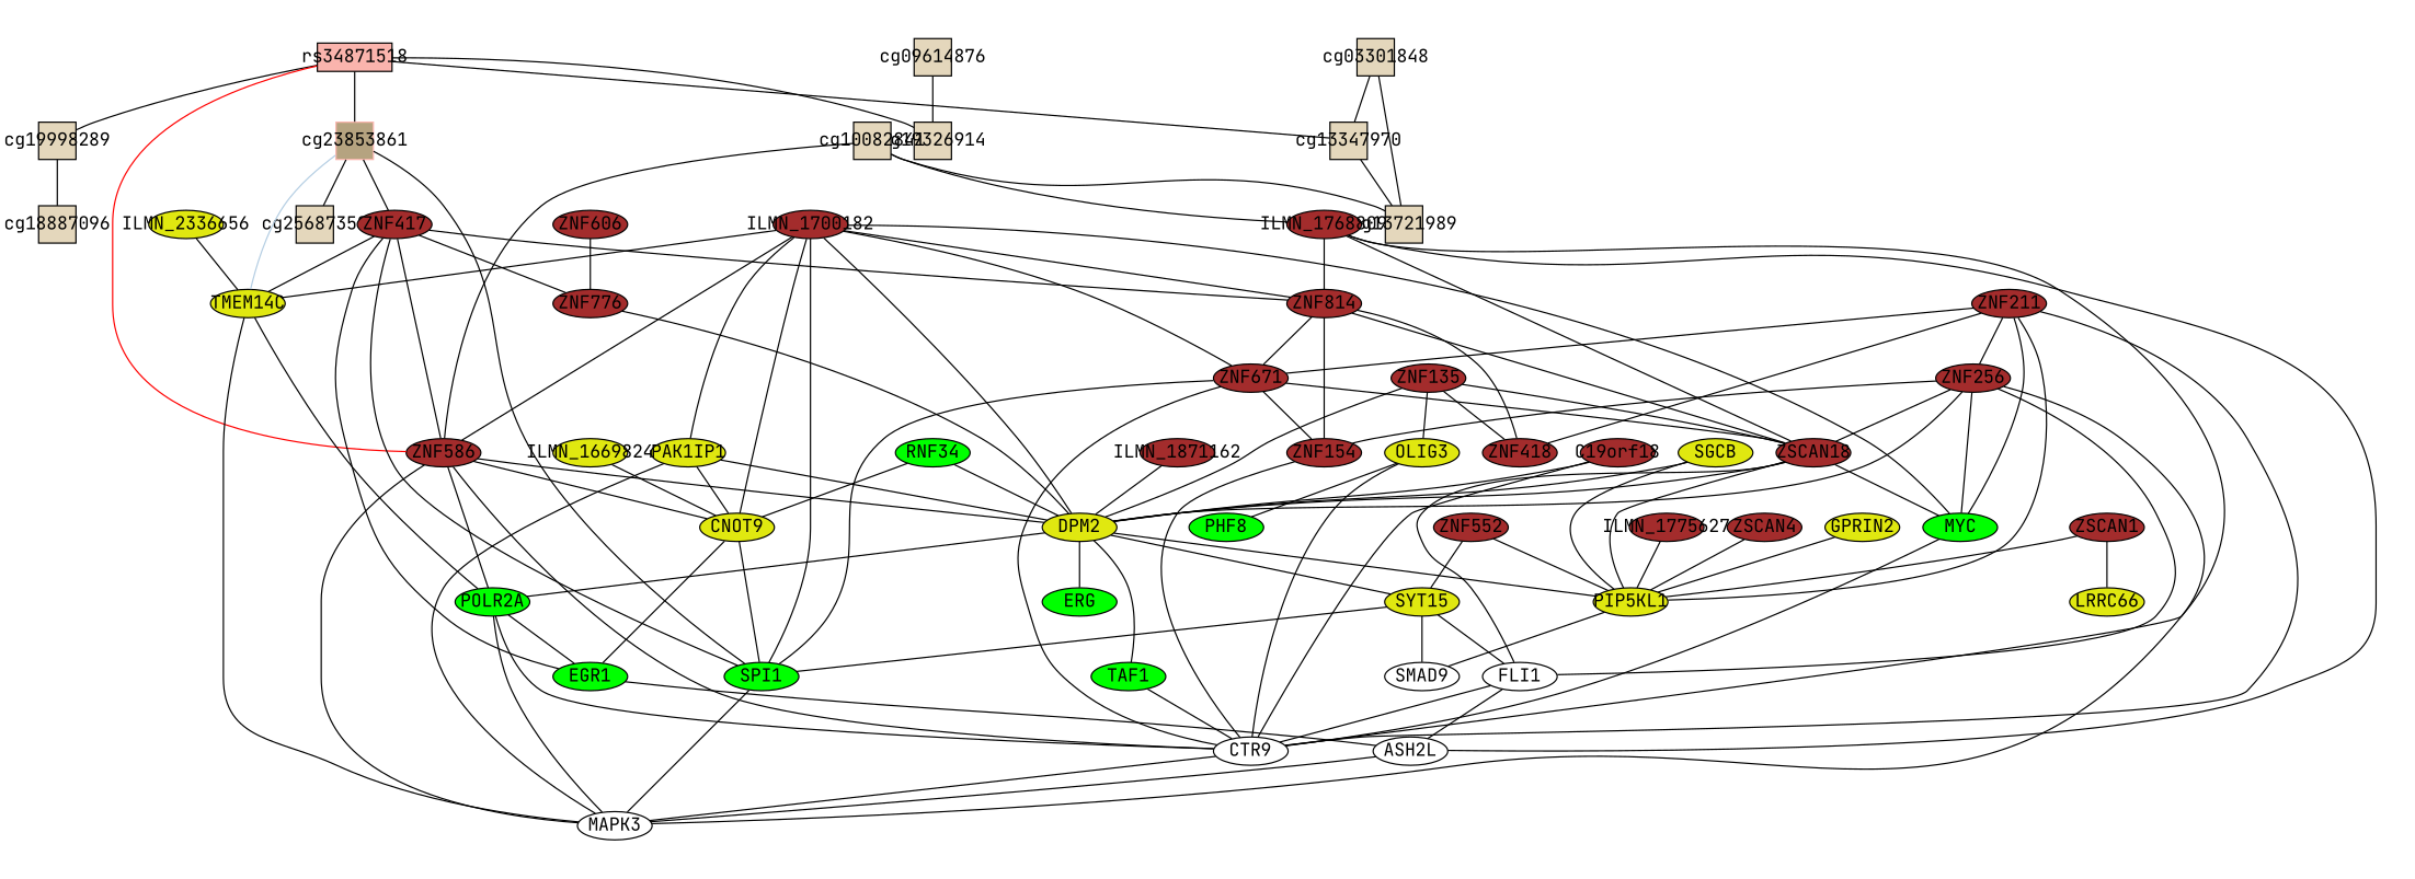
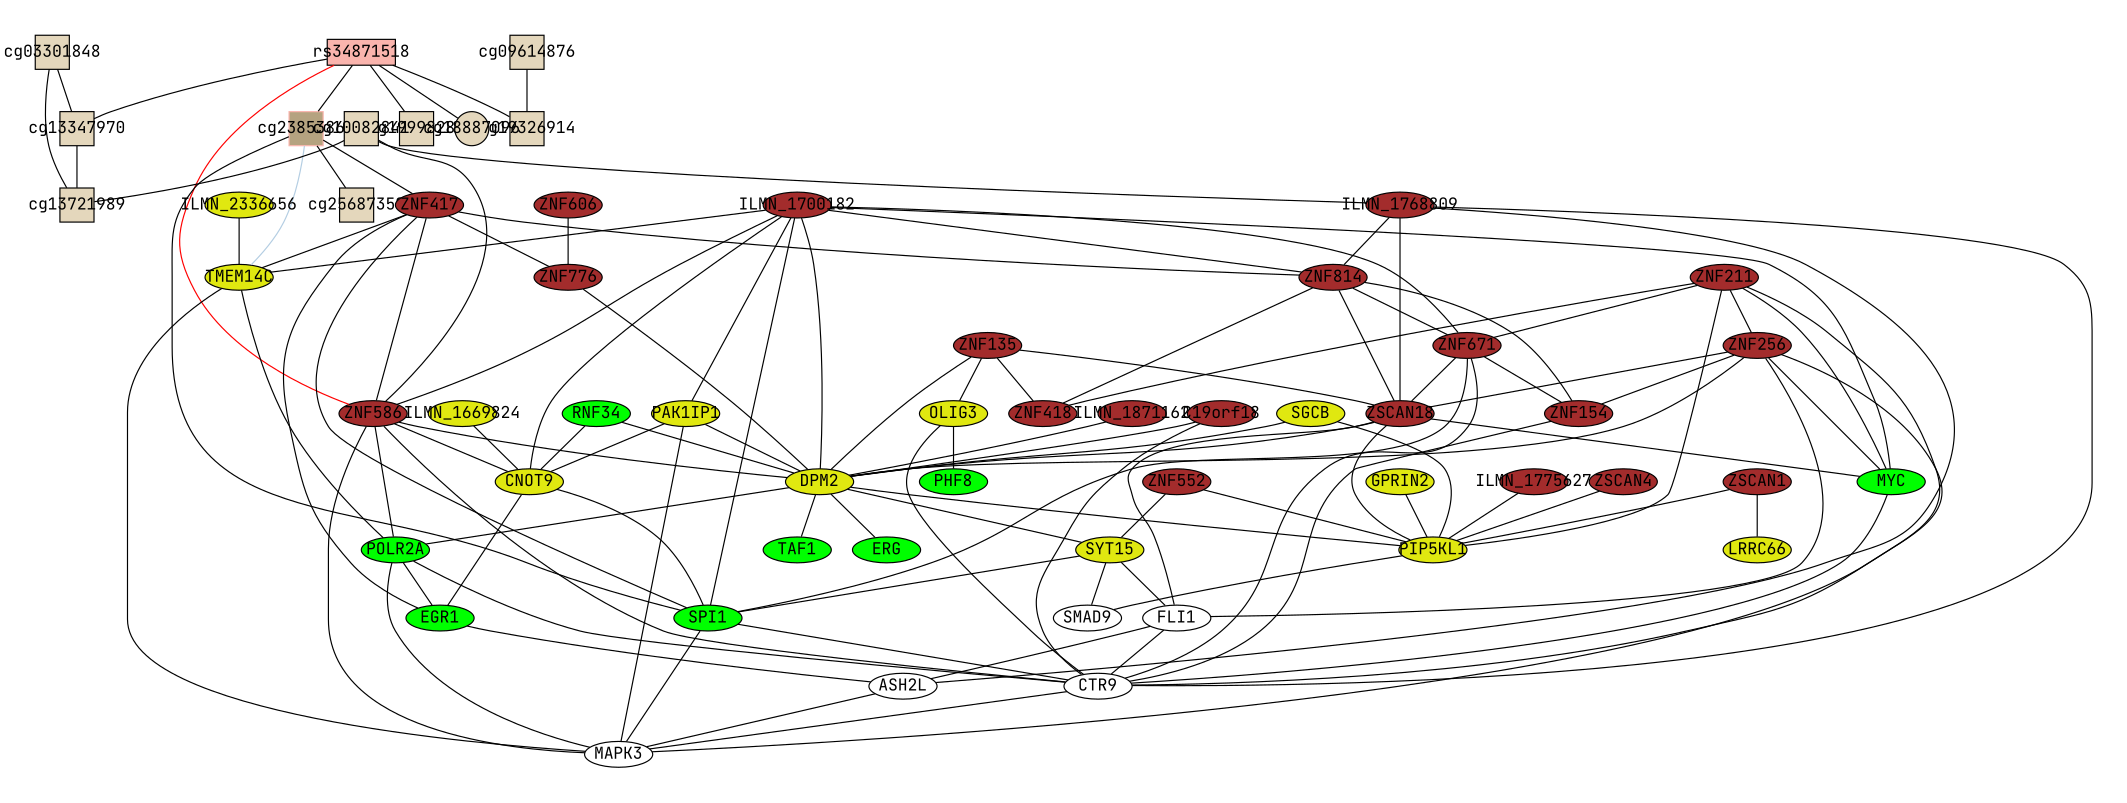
  graph {
    fontcolor=black
    fontname="JetBrains Mono"
    rank=same
    rankdir=TB
    root=cg23853861
    splines=TRUE
    node [color=black fillcolor="#a32c2c" fixedsize=TRUE fontcolor=black fontname="JetBrains Mono" fontsize=14 shape=ellipse style=filled]
    edge [arrowhead=none arrowsize=1 arrowtail=none color=black dir=none fontcolor=black fontname="JetBrains Mono" fontsize=14 headport=center labelfontsize=11 minlen=1 style=solid weight=1]
    n1 [fillcolor="#fab4ad" height=0.3 label=rs34871518 shape=box width=0.8]
    cg23853861 [color="#fab4ad" fillcolor="#b5a380" height=0.4 shape=box width=0.4]
    cg19998289 [fillcolor="#e4d7bc" height=0.4 shape=box width=0.4]
    n4 [fillcolor="#e4d7bc" height=0.4 label=cg19326914 shape=box width=0.4]
    cg13347970 [fillcolor="#e4d7bc" height=0.4 shape=box width=0.4]
-   cg18887096 [fillcolor="#e4d7bc" height=0.4 shape=box width=0.4]
+   cg18887096 [fillcolor="#e4d7bc" height=0.4 width=0.4]
    n7 [height=0.3 label=ZNF586 width=0.8]
    cg25687358 [fillcolor="#e4d7bc" height=0.4 shape=box width=0.4]
    n9 [height=0.3 label=ZNF417 width=0.8]
    n10 [fillcolor="#e0e810" height=0.3 label=TMEM14C width=0.8]
    n11 [fillcolor=green height=0.3 label=SPI1 width=0.8]
    cg13721989 [fillcolor="#e4d7bc" height=0.4 shape=box width=0.4]
    n13 [fillcolor="#ffffff" height=0.3 label=CTR9 width=0.8]
    n14 [fillcolor="#e0e810" height=0.3 label=DPM2 width=0.8]
    n15 [fillcolor="#e0e810" height=0.3 label=CNOT9 width=0.8]
    n16 [fillcolor="#ffffff" height=0.3 label=MAPK3 width=0.8]
    n17 [fillcolor=green height=0.3 label=POLR2A width=0.8]
    n18 [height=0.3 label=ZNF814 width=0.8]
    n19 [height=0.3 label=ZNF776 width=0.8]
    n20 [fillcolor=green height=0.3 label=EGR1 width=0.8]
    cg09614876 [fillcolor="#e4d7bc" height=0.4 shape=box width=0.4]
    cg03301848 [fillcolor="#e4d7bc" height=0.4 shape=box width=0.4]
    cg10082841 [fillcolor="#e4d7bc" height=0.4 shape=box width=0.4]
    n24 [height=0.3 label=ILMN_1768809 width=0.8]
    n25 [height=0.3 label=ZSCAN18 width=0.8]
    n26 [fillcolor="#ffffff" height=0.3 label=ASH2L width=0.8]
    n27 [height=0.3 label=ZNF671 width=0.8]
    n28 [height=0.3 label=ZNF418 width=0.8]
    n29 [height=0.3 label=ZNF154 width=0.8]
    n30 [fillcolor="#e0e810" height=0.3 label=PIP5KL1 width=0.8]
    n31 [fillcolor=green height=0.3 label=MYC width=0.8]
    n32 [fillcolor="#ffffff" height=0.3 label=FLI1 width=0.8]
    n33 [height=0.3 label=ILMN_1775627 width=0.8]
    n34 [fillcolor="#ffffff" height=0.3 label=SMAD9 width=0.8]
    n35 [height=0.3 label=ILMN_1700182 width=0.8]
    n36 [fillcolor="#e0e810" height=0.3 label=PAK1IP1 width=0.8]
    n37 [fillcolor="#e0e810" height=0.3 label=SYT15 width=0.8]
    n38 [fillcolor=green height=0.3 label=ERG width=0.8]
    n39 [fillcolor=green height=0.3 label=TAF1 width=0.8]
    n40 [height=0.3 label=ILMN_1871162 width=0.8]
    n41 [fillcolor="#e0e810" height=0.3 label=ILMN_1669824 width=0.8]
    n42 [fillcolor="#e0e810" height=0.3 label=ILMN_2336656 width=0.8]
    n43 [height=0.3 label=ZNF135 width=0.8]
    n44 [fillcolor="#e0e810" height=0.3 label=OLIG3 width=0.8]
    n45 [fillcolor="#e0e810" height=0.3 label=LRRC66 width=0.8]
    n46 [height=0.3 label=ZSCAN1 width=0.8]
    n47 [height=0.3 label=ZNF606 width=0.8]
    n48 [height=0.3 label=ZNF552 width=0.8]
    n49 [height=0.3 label=ZSCAN4 width=0.8]
    n50 [height=0.3 label=ZNF211 width=0.8]
    n51 [height=0.3 label=ZNF256 width=0.8]
    n52 [fillcolor=green height=0.3 label=PHF8 width=0.8]
    n53 [height=0.3 label=C19orf18 width=0.8]
    n54 [fillcolor=green height=0.3 label=RNF34 width=0.8]
    n55 [fillcolor="#e0e810" height=0.3 label=GPRIN2 width=0.8]
    n56 [fillcolor="#e0e810" height=0.3 label=SGCB width=0.8]
    n1 -- cg23853861
    n1 -- cg19998289
    n1 -- n4
    n1 -- cg13347970
-   cg19998289 -- cg18887096
+   n1 -- cg18887096
    n1 -- n7 [color=red]
    cg23853861 -- cg25687358
    cg23853861 -- n9
    cg23853861 -- n10 [color="#b3cde2"]
    cg23853861 -- n11
    cg13347970 -- cg13721989
    n7 -- n13
    n7 -- n14
    n7 -- n15
    n7 -- n16
    n7 -- n17
    n9 -- n7
    n9 -- n10
    n9 -- n11
    n9 -- n18
    n9 -- n19
    n9 -- n20
    n10 -- n16
    n10 -- n17
    n11 -- n16
    n13 -- n16
    n14 -- n17
    n14 -- n30
    n14 -- n37
    n14 -- n38
    n14 -- n39
    n15 -- n11
    n15 -- n20
    n17 -- n13
    n17 -- n16
    n17 -- n20
    n18 -- n25
    n18 -- n27
    n18 -- n28
    n18 -- n29
    n19 -- n14
    n20 -- n26
    cg09614876 -- n4
    cg03301848 -- cg13347970
    cg03301848 -- cg13721989
    cg10082841 -- n7
    cg10082841 -- cg13721989
    cg10082841 -- n24
    n24 -- n13
    n24 -- n18
    n24 -- n25
    n24 -- n26
    n25 -- n14
    n25 -- n30
    n25 -- n31
    n25 -- n32
    n26 -- n16
    n27 -- n11
    n27 -- n13
    n27 -- n25
    n27 -- n29
    n29 -- n13
    n30 -- n34
    n31 -- n13
    n32 -- n13
    n32 -- n26
    n33 -- n30
    n35 -- n7
    n35 -- n10
    n35 -- n11
    n35 -- n14
    n35 -- n15
    n35 -- n18
    n35 -- n27
    n35 -- n31
    n35 -- n36
    n36 -- n14
    n36 -- n15
    n36 -- n16
    n37 -- n11
    n37 -- n32
    n37 -- n34
-   n39 -- n13
+   n11 -- n13
    n40 -- n14
    n41 -- n15
    n42 -- n10
    n43 -- n14
    n43 -- n25
    n43 -- n28
    n43 -- n44
    n44 -- n13
    n44 -- n52
    n46 -- n30
    n46 -- n45
    n47 -- n19
    n48 -- n30
    n48 -- n37
    n49 -- n30
    n50 -- n13
    n50 -- n27
    n50 -- n28
    n50 -- n30
    n50 -- n31
    n50 -- n51
    n51 -- n14
    n51 -- n16
    n51 -- n25
    n51 -- n29
    n51 -- n31
    n51 -- n32
    n53 -- n13
    n53 -- n14
    n54 -- n14
    n54 -- n15
    n55 -- n30
    n56 -- n14
    n56 -- n30
  }
